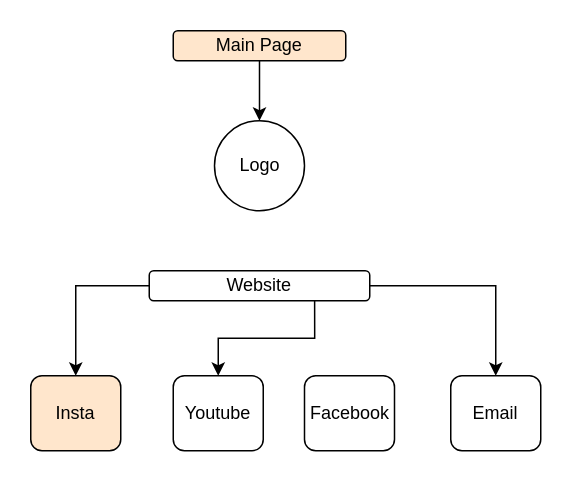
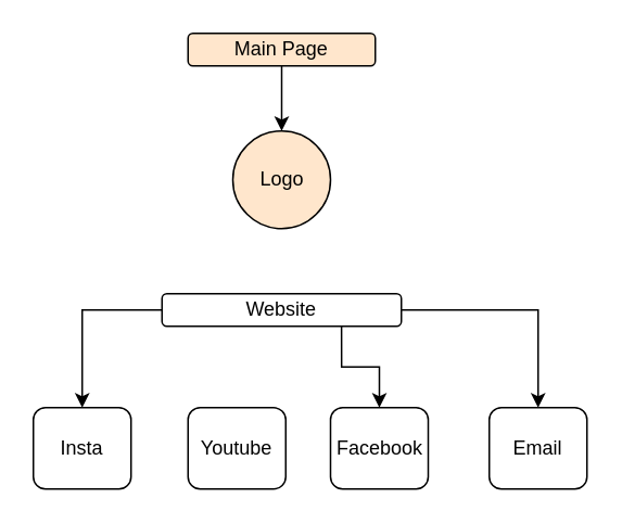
  <mxCell id="0" />
  <mxCell id="1" parent="0" />
  <mxCell id="2" value="" style="edgeStyle=orthogonalEdgeStyle;rounded=0;orthogonalLoop=1;jettySize=auto;html=1;" edge="1" parent="1" source="3"><mxGeometry relative="1" as="geometry"><mxPoint x="172.5" y="80" as="targetPoint" /></mxGeometry></mxCell>
  <mxCell id="3" value="Main Page" style="rounded=1;whiteSpace=wrap;html=1;fillColor=#ffe6cc;" vertex="1" parent="1"><mxGeometry x="115" y="20" width="115" height="20" as="geometry" /></mxCell>
- <mxCell id="4" value="Logo" style="ellipse;whiteSpace=wrap;html=1;aspect=fixed;" vertex="1" parent="1"><mxGeometry x="142.5" y="80" width="60" height="60" as="geometry" /></mxCell>
+ <mxCell id="4" value="Logo" style="ellipse;whiteSpace=wrap;html=1;aspect=fixed;fillColor=#ffe6cc;" vertex="1" parent="1"><mxGeometry x="142.5" y="80" width="60" height="60" as="geometry" /></mxCell>
  <mxCell id="5" value="" style="edgeStyle=orthogonalEdgeStyle;rounded=0;orthogonalLoop=1;jettySize=auto;html=1;" edge="1" parent="1" source="8" target="9"><mxGeometry relative="1" as="geometry" /></mxCell>
- <mxCell id="6" style="edgeStyle=orthogonalEdgeStyle;rounded=0;orthogonalLoop=1;jettySize=auto;html=1;exitX=0.75;exitY=1;exitDx=0;exitDy=0;" edge="1" parent="1" source="8" target="10"><mxGeometry relative="1" as="geometry" /></mxCell>
+ <mxCell id="6" style="edgeStyle=orthogonalEdgeStyle;rounded=0;orthogonalLoop=1;jettySize=auto;html=1;exitX=0.75;exitY=1;exitDx=0;exitDy=0;entryX=0.5;entryY=0;entryDx=0;entryDy=0;" edge="1" parent="1" source="8" target="11"><mxGeometry relative="1" as="geometry" /></mxCell>
  <mxCell id="7" style="edgeStyle=orthogonalEdgeStyle;rounded=0;orthogonalLoop=1;jettySize=auto;html=1;exitX=1;exitY=0.5;exitDx=0;exitDy=0;entryX=0.5;entryY=0;entryDx=0;entryDy=0;" edge="1" parent="1" source="8" target="12"><mxGeometry relative="1" as="geometry" /></mxCell>
  <mxCell id="8" value="Website" style="rounded=1;whiteSpace=wrap;html=1;" vertex="1" parent="1"><mxGeometry x="99" y="180" width="147" height="20" as="geometry" /></mxCell>
- <mxCell id="9" value="Insta" style="rounded=1;whiteSpace=wrap;html=1;fillColor=#ffe6cc;" vertex="1" parent="1"><mxGeometry x="20" y="250" width="60" height="50" as="geometry" /></mxCell>
+ <mxCell id="9" value="Insta" style="rounded=1;whiteSpace=wrap;html=1;" vertex="1" parent="1"><mxGeometry x="20" y="250" width="60" height="50" as="geometry" /></mxCell>
  <mxCell id="10" value="Youtube" style="rounded=1;whiteSpace=wrap;html=1;" vertex="1" parent="1"><mxGeometry x="115" y="250" width="60" height="50" as="geometry" /></mxCell>
  <mxCell id="11" value="Facebook" style="rounded=1;whiteSpace=wrap;html=1;" vertex="1" parent="1"><mxGeometry x="202.5" y="250" width="60" height="50" as="geometry" /></mxCell>
  <mxCell id="12" value="Email" style="rounded=1;whiteSpace=wrap;html=1;" vertex="1" parent="1"><mxGeometry x="300" y="250" width="60" height="50" as="geometry" /></mxCell>
